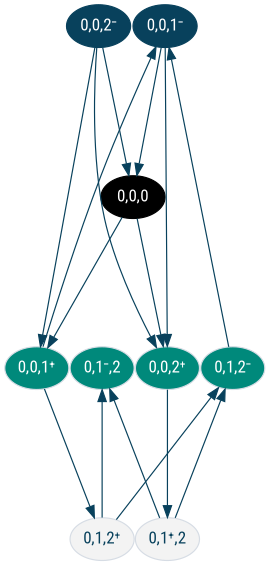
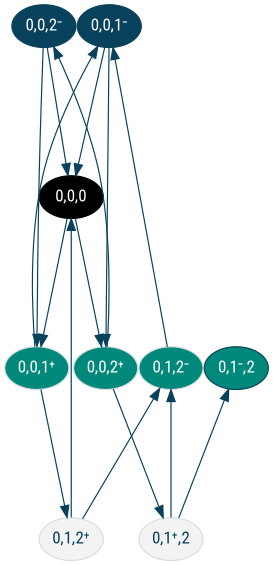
  digraph {
    fontname="Roboto Condensed"
    nodesep=0.01
    ranksep=1.5
    node [color="#D6DCE4" fillcolor="#00897b" fixedsize=true fontcolor=white fontname="Roboto Condensed" style=filled]
    edge [color="#08415C" fontname="Roboto Condensed"]
    "0,0,0" [color=black fillcolor=black height=0.5]
    "0,0,1⁻" [color="#08415C" fillcolor="#08415C" height=0.5]
    "0,0,2⁻" [color="#08415C" fillcolor="#08415C" height=0.5]
    "0,0,1⁺" [height=0.5]
    "0,0,2⁺" [height=0.5]
    "0,1,2⁻" [height=0.5]
-   "0,1⁻,2" [height=0.5]
+   "0,1⁻,2" [color="#08415C" height=0.5]
    "0,1,2⁺" [fillcolor="#f3f3f3" fontcolor="#08415C" height=0.5]
    "0,1⁺,2" [fillcolor="#f3f3f3" fontcolor="#08415C" height=0.5]
    subgraph sub_1 {
      "0,0,0"
    }
    subgraph sub_2 {
      rank=min
      "0,0,1⁻"
      "0,0,2⁻"
    }
    subgraph sub_3 {
      rank=same
      "0,0,1⁺"
      "0,0,2⁺"
      "0,1,2⁻"
      "0,1⁻,2"
    }
    subgraph sub_4 {
      rank=same
      "0,1,2⁺"
      "0,1⁺,2"
    }
    "0,0,0" -> "0,0,1⁺"
    "0,0,0" -> "0,0,2⁺"
    "0,0,1⁻" -> "0,0,0"
    "0,0,1⁻" -> "0,0,2⁺"
    "0,0,2⁻" -> "0,0,0"
    "0,0,2⁻" -> "0,0,1⁺"
    "0,0,1⁺" -> "0,0,1⁻"
    "0,0,1⁺" -> "0,1,2⁺"
-   "0,0,2⁻" -> "0,0,2⁺"
+   "0,0,2⁺" -> "0,0,2⁻"
    "0,0,2⁺" -> "0,1⁺,2"
    "0,1,2⁻" -> "0,0,1⁻"
    "0,1,2⁺" -> "0,1,2⁻"
-   "0,1,2⁺" -> "0,1⁻,2"
+   "0,1,2⁺" -> "0,0,0"
    "0,1⁺,2" -> "0,1,2⁻"
    "0,1⁺,2" -> "0,1⁻,2"
  }
